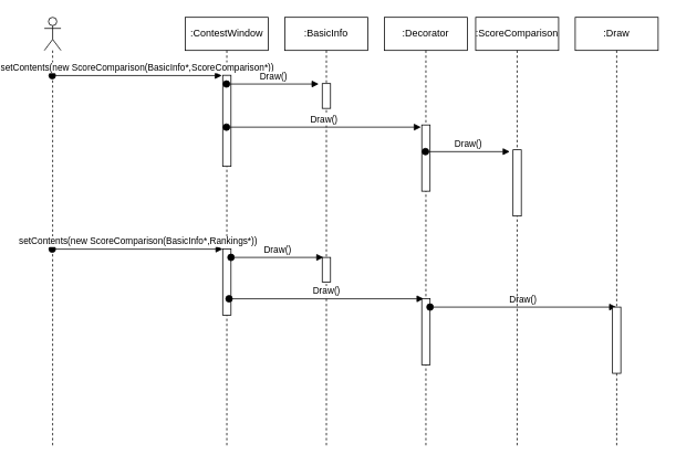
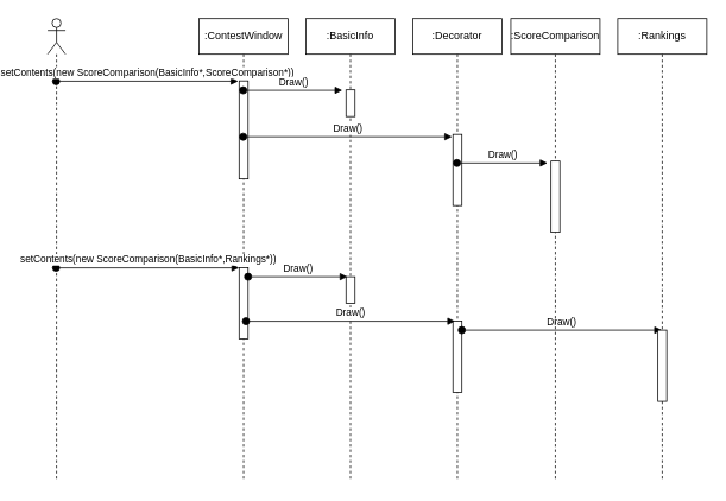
  <mxCell id="0" />
  <mxCell id="1" parent="0" />
  <mxCell id="2" value="" style="shape=umlLifeline;participant=umlActor;perimeter=lifelinePerimeter;whiteSpace=wrap;html=1;container=1;collapsible=0;recursiveResize=0;verticalAlign=top;spacingTop=36;outlineConnect=0;" vertex="1" parent="1"><mxGeometry x="20" width="20" height="520" as="geometry" y="20" /></mxCell>
  <mxCell id="3" value=":ContestWindow" style="shape=umlLifeline;perimeter=lifelinePerimeter;whiteSpace=wrap;html=1;container=1;collapsible=0;recursiveResize=0;outlineConnect=0;" vertex="1" parent="1"><mxGeometry x="190" width="100" height="520" as="geometry" y="20" /></mxCell>
  <mxCell id="4" value="" style="html=1;points=[];perimeter=orthogonalPerimeter;" vertex="1" parent="3"><mxGeometry x="45" y="70" width="10" height="110" as="geometry" /></mxCell>
  <mxCell id="5" value="" style="html=1;points=[];perimeter=orthogonalPerimeter;" vertex="1" parent="3"><mxGeometry x="45" y="280" width="10" height="80" as="geometry" /></mxCell>
  <mxCell id="6" value=":BasicInfo" style="shape=umlLifeline;perimeter=lifelinePerimeter;whiteSpace=wrap;html=1;container=1;collapsible=0;recursiveResize=0;outlineConnect=0;" vertex="1" parent="1"><mxGeometry x="310" width="100" height="520" as="geometry" y="20" /></mxCell>
  <mxCell id="7" value="" style="html=1;points=[];perimeter=orthogonalPerimeter;" vertex="1" parent="6"><mxGeometry x="45" y="80" width="10" height="30" as="geometry" /></mxCell>
  <mxCell id="8" value="Draw()" style="html=1;verticalAlign=bottom;startArrow=oval;endArrow=block;startSize=8;rounded=0;entryX=-0.42;entryY=0.018;entryDx=0;entryDy=0;entryPerimeter=0;" edge="1" parent="6"><mxGeometry relative="1" as="geometry"><mxPoint x="-64.996" y="290.0" as="sourcePoint" /><mxPoint x="46.48" y="290.0" as="targetPoint" /></mxGeometry></mxCell>
  <mxCell id="9" value="" style="html=1;points=[];perimeter=orthogonalPerimeter;" vertex="1" parent="6"><mxGeometry x="45" y="290" width="10" height="30" as="geometry" /></mxCell>
  <mxCell id="10" value="Draw()" style="html=1;verticalAlign=bottom;startArrow=oval;endArrow=block;startSize=8;rounded=0;entryX=-0.1;entryY=0.033;entryDx=0;entryDy=0;entryPerimeter=0;" edge="1" parent="6"><mxGeometry relative="1" as="geometry"><mxPoint x="-67.336" y="340" as="sourcePoint" /><mxPoint x="167.34" y="340" as="targetPoint" /></mxGeometry></mxCell>
  <mxCell id="11" value=":Decorator" style="shape=umlLifeline;perimeter=lifelinePerimeter;whiteSpace=wrap;html=1;container=1;collapsible=0;recursiveResize=0;outlineConnect=0;" vertex="1" parent="1"><mxGeometry x="430" width="100" height="520" as="geometry" y="20" /></mxCell>
  <mxCell id="12" value="" style="html=1;points=[];perimeter=orthogonalPerimeter;" vertex="1" parent="11"><mxGeometry x="45" y="130" width="10" height="80" as="geometry" /></mxCell>
  <mxCell id="13" value="" style="html=1;points=[];perimeter=orthogonalPerimeter;" vertex="1" parent="11"><mxGeometry x="45" y="340" width="10" height="80" as="geometry" /></mxCell>
  <mxCell id="14" value="Draw()" style="html=1;verticalAlign=bottom;startArrow=oval;endArrow=block;startSize=8;rounded=0;" edge="1" parent="11" target="17"><mxGeometry relative="1" as="geometry"><mxPoint x="55.004" y="350" as="sourcePoint" /><mxPoint x="156.86" y="350" as="targetPoint" /></mxGeometry></mxCell>
  <mxCell id="15" value=":ScoreComparison" style="shape=umlLifeline;perimeter=lifelinePerimeter;whiteSpace=wrap;html=1;container=1;collapsible=0;recursiveResize=0;outlineConnect=0;" vertex="1" parent="1"><mxGeometry x="540" width="100" height="520" as="geometry" y="20" /></mxCell>
  <mxCell id="16" value="" style="html=1;points=[];perimeter=orthogonalPerimeter;" vertex="1" parent="15"><mxGeometry x="45" y="160" width="10" height="80" as="geometry" /></mxCell>
- <mxCell id="17" value=":Draw" style="shape=umlLifeline;perimeter=lifelinePerimeter;whiteSpace=wrap;html=1;container=1;collapsible=0;recursiveResize=0;outlineConnect=0;" vertex="1" parent="1"><mxGeometry x="660" width="100" height="520" as="geometry" y="20" /></mxCell>
+ <mxCell id="17" value=":Rankings" style="shape=umlLifeline;perimeter=lifelinePerimeter;whiteSpace=wrap;html=1;container=1;collapsible=0;recursiveResize=0;outlineConnect=0;" vertex="1" parent="1"><mxGeometry x="660" width="100" height="520" as="geometry" y="20" /></mxCell>
  <mxCell id="18" value="" style="html=1;points=[];perimeter=orthogonalPerimeter;" vertex="1" parent="17"><mxGeometry x="45" y="350" width="10" height="80" as="geometry" /></mxCell>
  <mxCell id="19" value="setContents(new ScoreComparison(BasicInfo*,ScoreComparison*))" style="html=1;verticalAlign=bottom;startArrow=oval;endArrow=block;startSize=8;rounded=0;entryX=-0.1;entryY=0.003;entryDx=0;entryDy=0;entryPerimeter=0;" edge="1" target="4" parent="1" source="2"><mxGeometry relative="1" as="geometry"><mxPoint x="75" y="90" as="sourcePoint" /></mxGeometry></mxCell>
  <mxCell id="20" value="Draw()" style="html=1;verticalAlign=bottom;startArrow=oval;endArrow=block;startSize=8;rounded=0;entryX=-0.42;entryY=0.018;entryDx=0;entryDy=0;entryPerimeter=0;" edge="1" target="7" parent="1" source="3"><mxGeometry relative="1" as="geometry"><mxPoint x="295" y="100" as="sourcePoint" /></mxGeometry></mxCell>
  <mxCell id="21" value="Draw()" style="html=1;verticalAlign=bottom;startArrow=oval;endArrow=block;startSize=8;rounded=0;entryX=-0.1;entryY=0.033;entryDx=0;entryDy=0;entryPerimeter=0;" edge="1" target="12" parent="1" source="3"><mxGeometry relative="1" as="geometry"><mxPoint x="415" y="150" as="sourcePoint" /></mxGeometry></mxCell>
  <mxCell id="22" value="Draw()" style="html=1;verticalAlign=bottom;startArrow=oval;endArrow=block;startSize=8;rounded=0;entryX=-0.382;entryY=0.028;entryDx=0;entryDy=0;entryPerimeter=0;" edge="1" target="16" parent="1" source="11"><mxGeometry relative="1" as="geometry"><mxPoint x="525" y="180" as="sourcePoint" /></mxGeometry></mxCell>
  <mxCell id="23" value="setContents(new ScoreComparison(BasicInfo*,Rankings*))" style="html=1;verticalAlign=bottom;startArrow=oval;endArrow=block;startSize=8;rounded=0;" edge="1" target="5" parent="1" source="2"><mxGeometry relative="1" as="geometry"><mxPoint x="175" y="300" as="sourcePoint" /></mxGeometry></mxCell>
